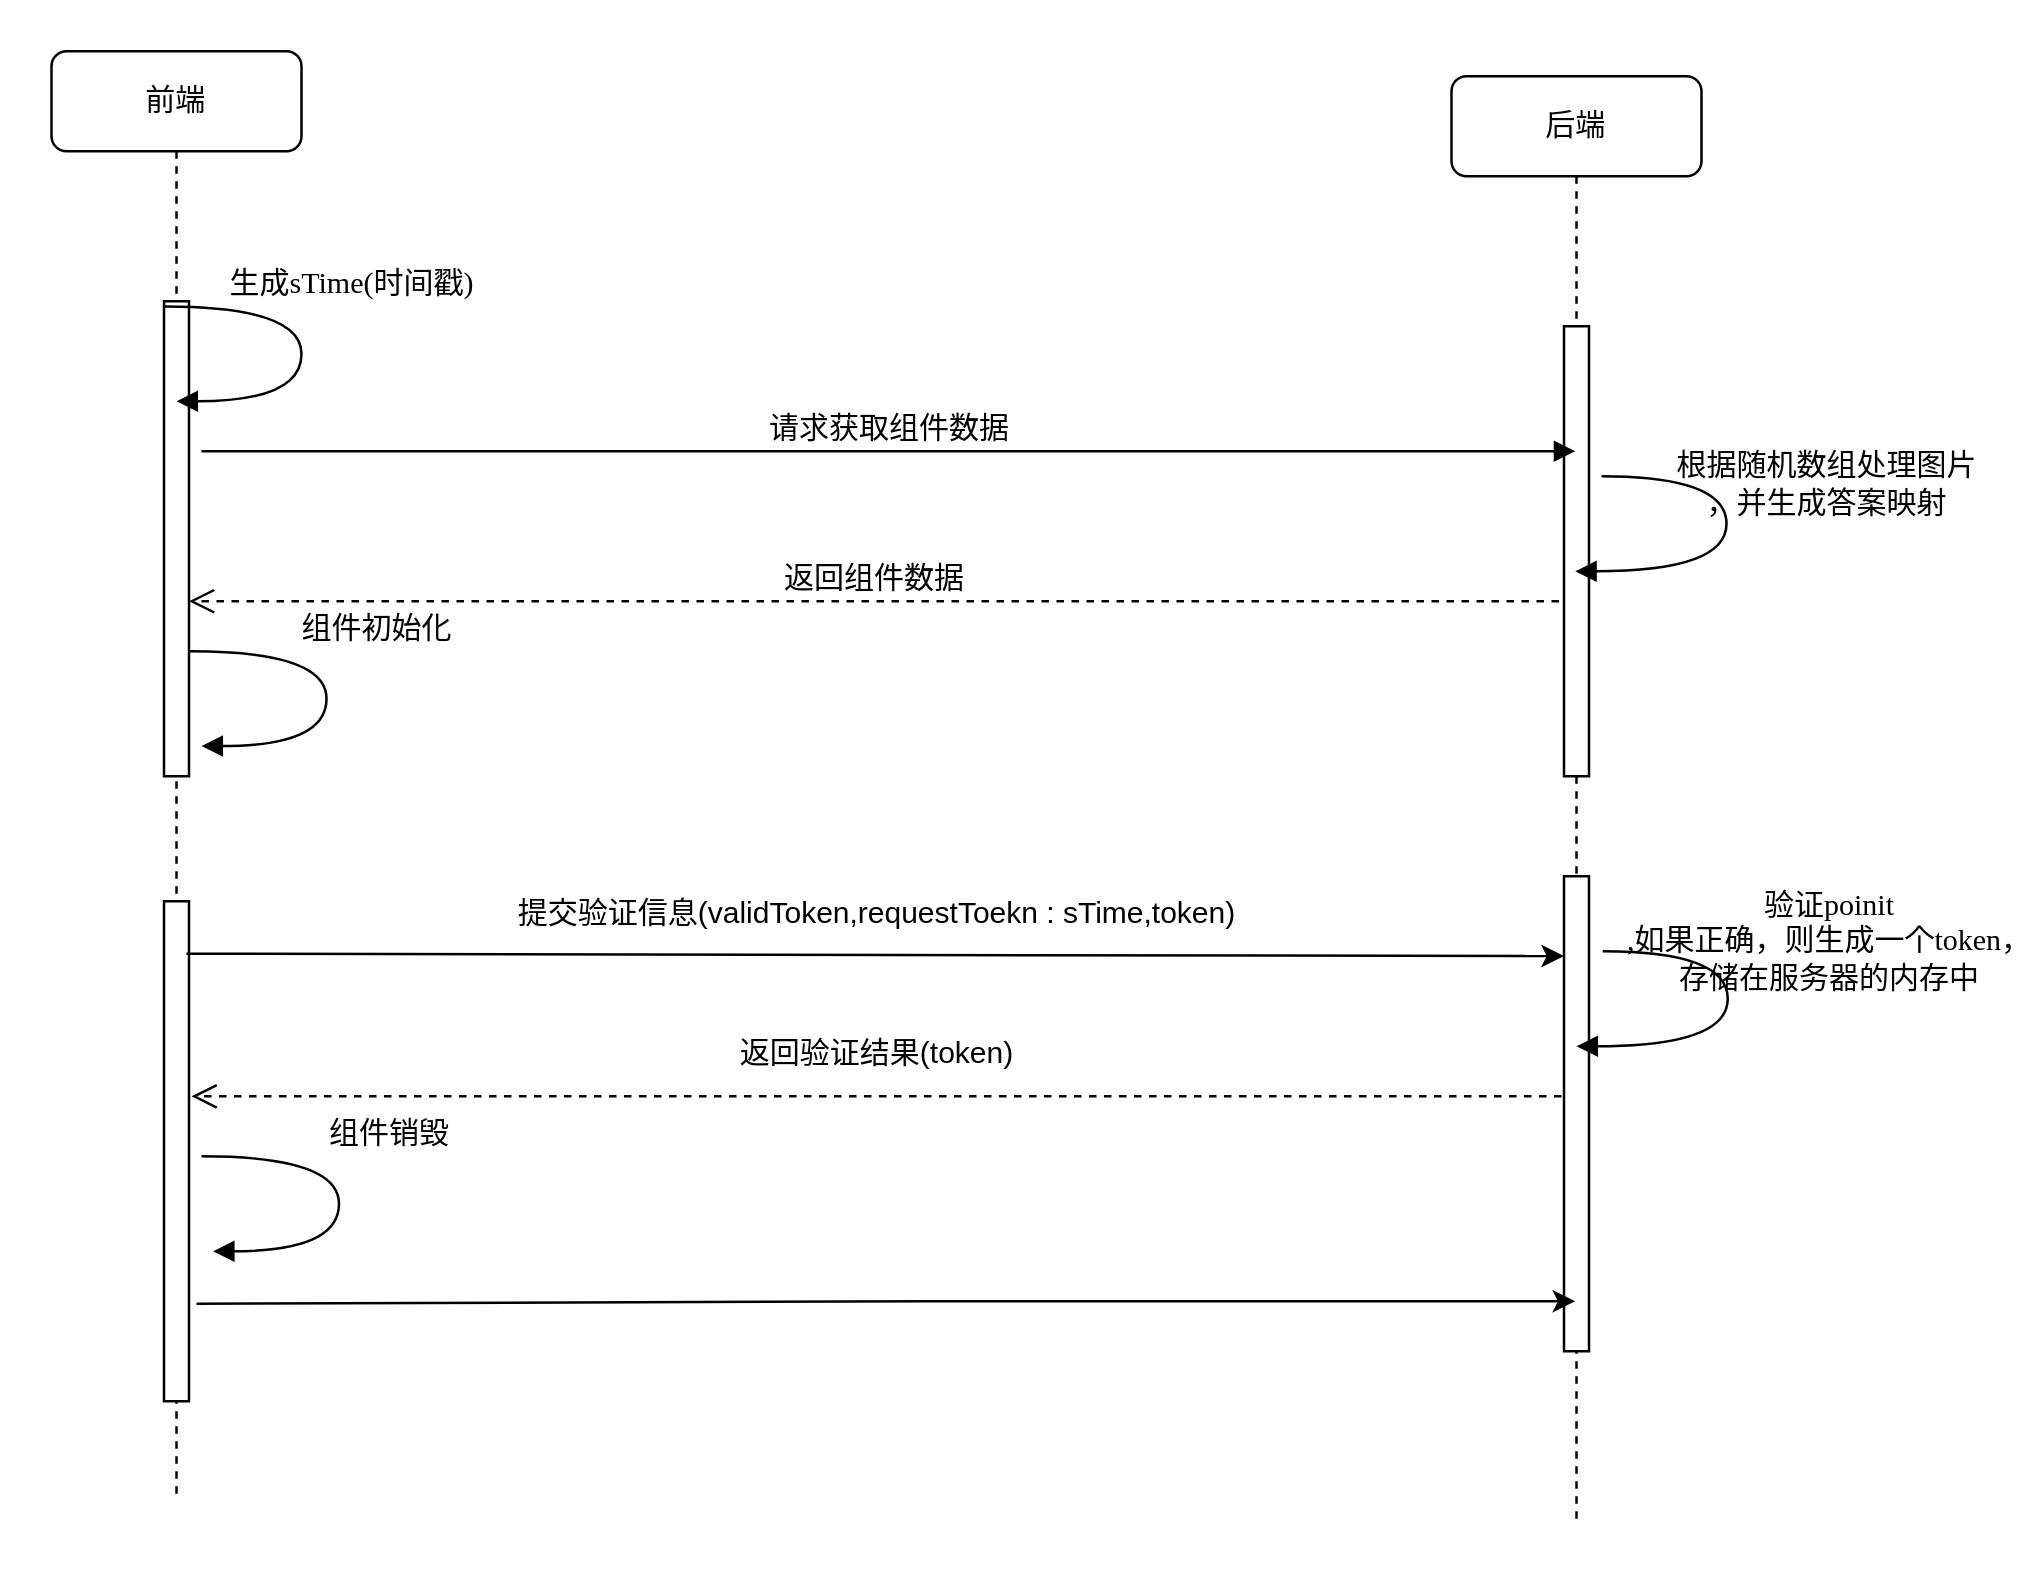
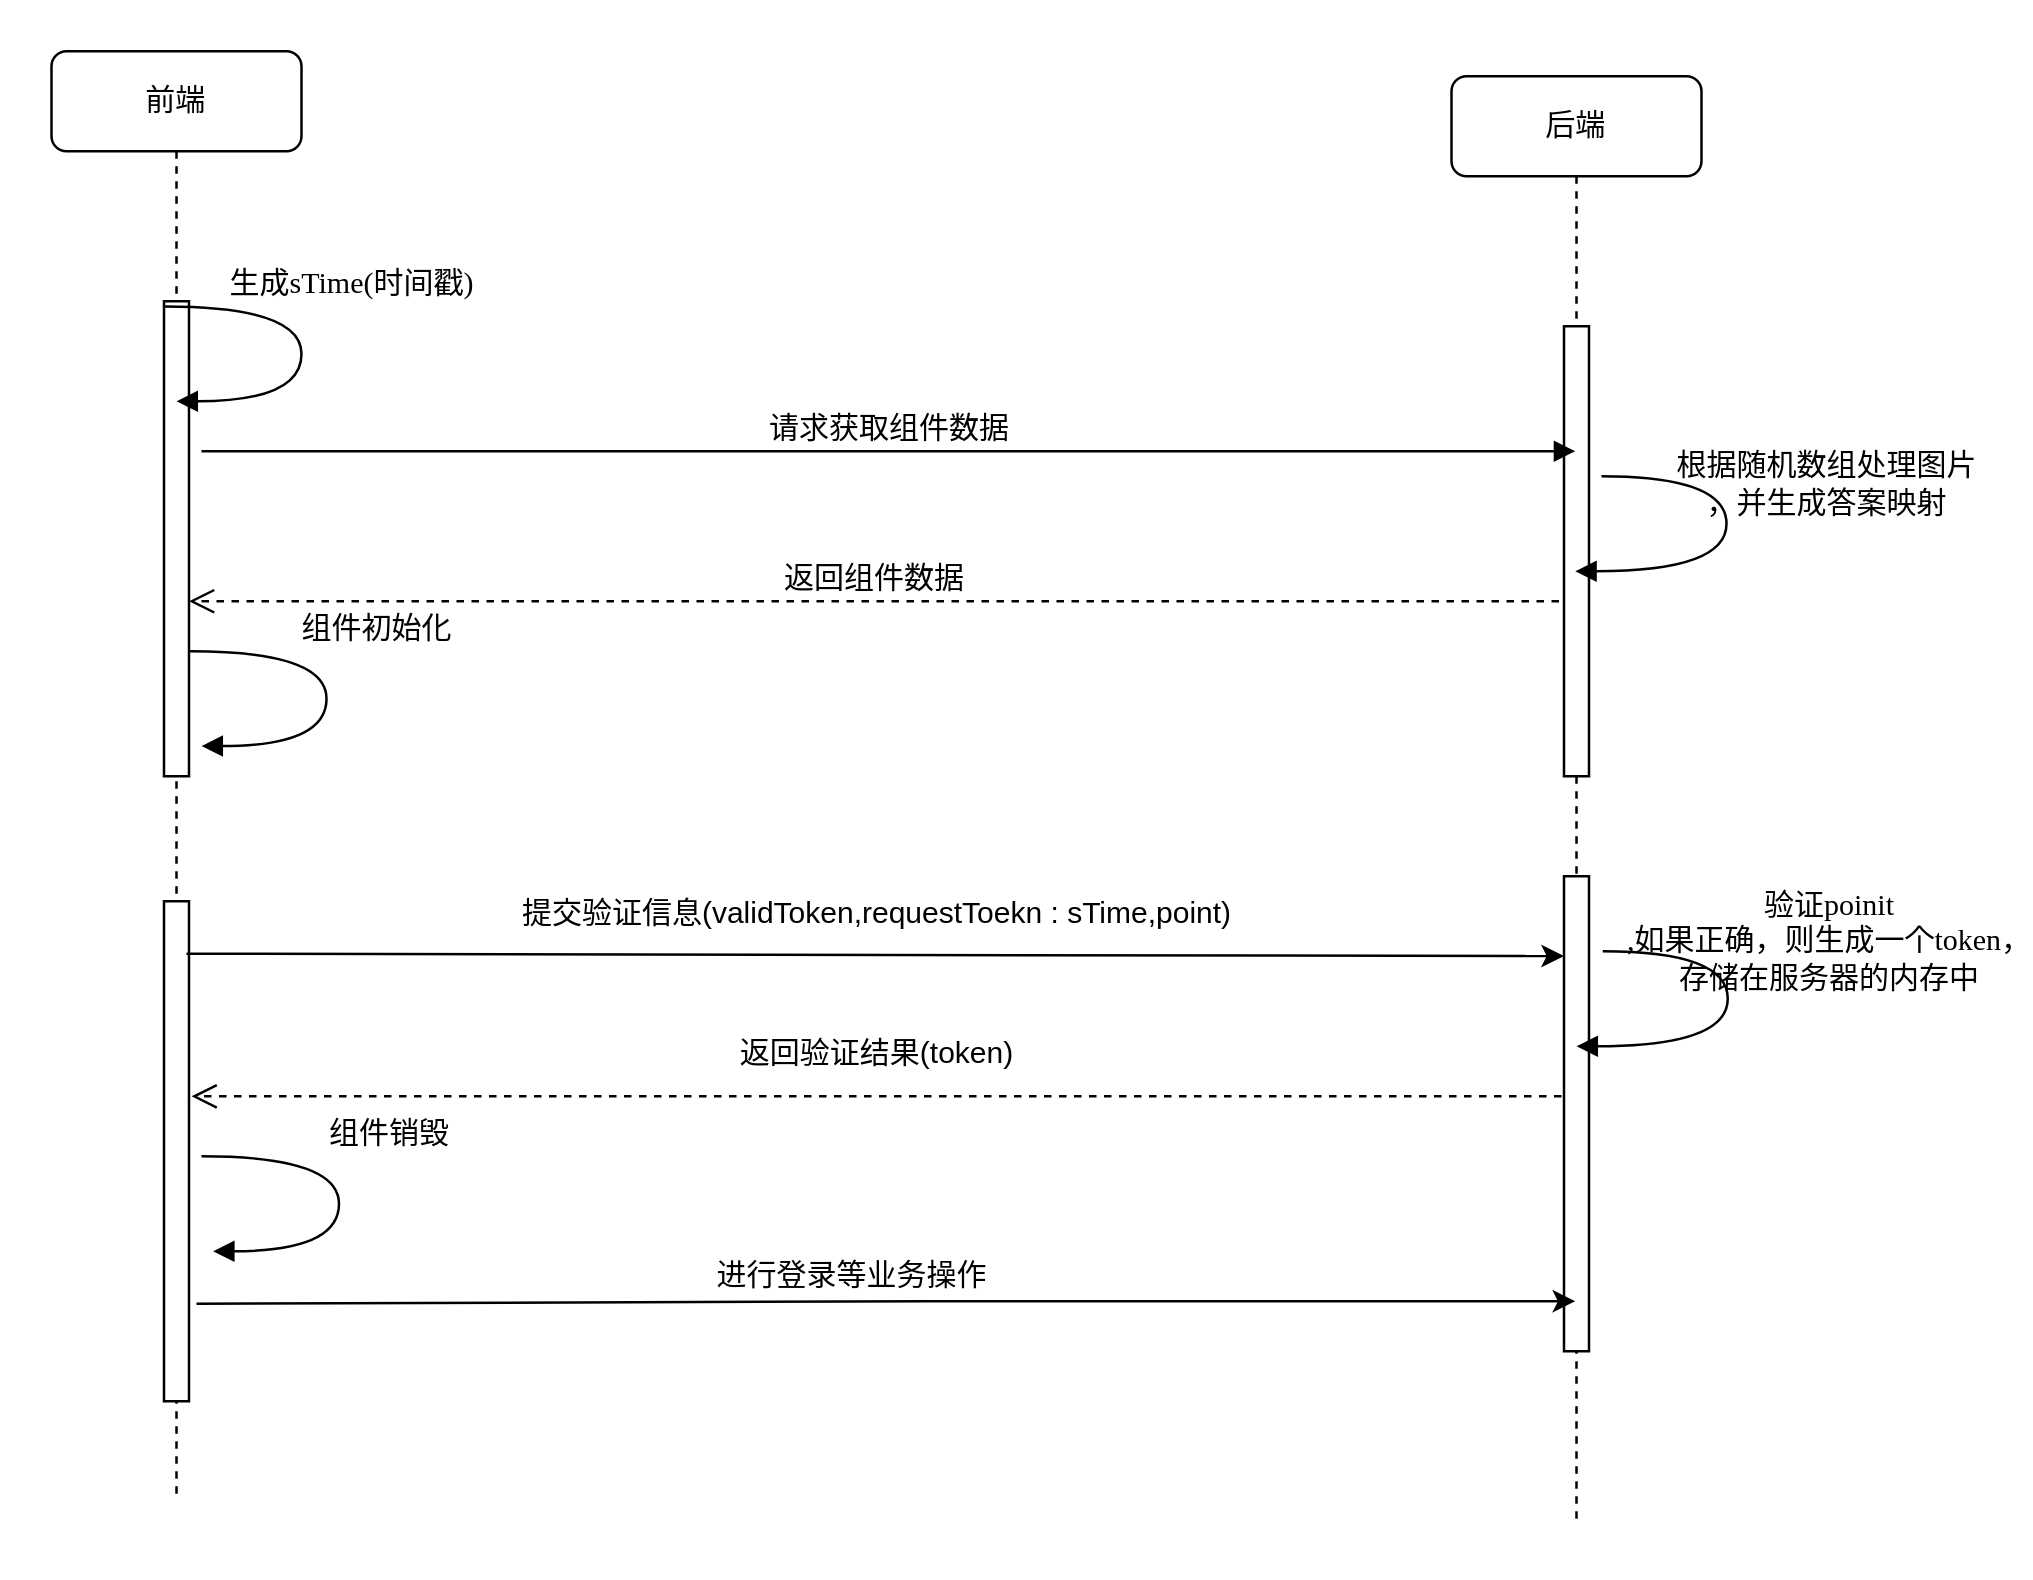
  <mxCell id="0" />
  <mxCell id="1" parent="0" />
  <mxCell id="2" value="后端" style="shape=umlLifeline;perimeter=lifelinePerimeter;whiteSpace=wrap;html=1;container=1;collapsible=0;recursiveResize=0;outlineConnect=0;rounded=1;shadow=0;comic=0;labelBackgroundColor=none;strokeWidth=1;fontFamily=Verdana;fontSize=12;align=center;" parent="1" vertex="1"><mxGeometry x="580" y="30" width="100" height="580" as="geometry" /></mxCell>
  <mxCell id="3" value="" style="html=1;points=[];perimeter=orthogonalPerimeter;rounded=0;shadow=0;comic=0;labelBackgroundColor=none;strokeWidth=1;fontFamily=Verdana;fontSize=12;align=center;" parent="2" vertex="1"><mxGeometry x="45" y="100" width="10" height="180" as="geometry" /></mxCell>
  <mxCell id="4" value="" style="html=1;points=[];perimeter=orthogonalPerimeter;rounded=0;shadow=0;comic=0;labelBackgroundColor=none;strokeWidth=1;fontFamily=Verdana;fontSize=12;align=center;" vertex="1" parent="2"><mxGeometry x="45" y="320" width="10" height="190" as="geometry" /></mxCell>
  <mxCell id="5" value="前端" style="shape=umlLifeline;perimeter=lifelinePerimeter;whiteSpace=wrap;html=1;container=1;collapsible=0;recursiveResize=0;outlineConnect=0;rounded=1;shadow=0;comic=0;labelBackgroundColor=none;strokeWidth=1;fontFamily=Verdana;fontSize=12;align=center;" parent="1" vertex="1"><mxGeometry x="20" y="20" width="100" height="580" as="geometry" /></mxCell>
  <mxCell id="6" value="" style="html=1;points=[];perimeter=orthogonalPerimeter;rounded=0;shadow=0;comic=0;labelBackgroundColor=none;strokeWidth=1;fontFamily=Verdana;fontSize=12;align=center;" parent="5" vertex="1"><mxGeometry x="45" y="100" width="10" height="190" as="geometry" /></mxCell>
  <mxCell id="7" value="" style="html=1;points=[];perimeter=orthogonalPerimeter;rounded=0;shadow=0;comic=0;labelBackgroundColor=none;strokeWidth=1;fontFamily=Verdana;fontSize=12;align=center;" vertex="1" parent="5"><mxGeometry x="45" y="340" width="10" height="200" as="geometry" /></mxCell>
  <mxCell id="8" value="生成sTime(时间戳)" style="html=1;verticalAlign=bottom;endArrow=block;labelBackgroundColor=none;fontFamily=Verdana;fontSize=12;elbow=vertical;edgeStyle=orthogonalEdgeStyle;curved=1;entryX=1;entryY=0.286;entryPerimeter=0;exitX=1.038;exitY=0.345;exitPerimeter=0;" edge="1" parent="1"><mxGeometry x="-0.234" y="20" relative="1" as="geometry"><mxPoint x="65.38" y="122.08" as="sourcePoint" /><mxPoint x="70" y="160" as="targetPoint" /><Array as="points"><mxPoint x="120" y="121.98" /><mxPoint x="120" y="159.98" /></Array><mxPoint as="offset" /></mxGeometry></mxCell>
  <mxCell id="9" value="请求获取组件数据" style="html=1;verticalAlign=bottom;endArrow=block;labelBackgroundColor=none;fontFamily=Verdana;fontSize=12;edgeStyle=elbowEdgeStyle;elbow=vertical;" edge="1" parent="1" target="2"><mxGeometry relative="1" as="geometry"><mxPoint x="80" y="180" as="sourcePoint" /><mxPoint x="210" y="180" as="targetPoint" /></mxGeometry></mxCell>
  <mxCell id="10" value="根据随机数组处理图片&lt;br&gt;，并生成答案映射" style="html=1;verticalAlign=bottom;endArrow=block;labelBackgroundColor=none;fontFamily=Verdana;fontSize=12;elbow=vertical;edgeStyle=orthogonalEdgeStyle;curved=1;" edge="1" parent="1" target="2"><mxGeometry x="0.185" y="-44" relative="1" as="geometry"><mxPoint x="640" y="190" as="sourcePoint" /><mxPoint x="654.62" y="227.92" as="targetPoint" /><Array as="points"><mxPoint x="690" y="190" /><mxPoint x="690" y="228" /></Array><mxPoint x="40" y="26" as="offset" /></mxGeometry></mxCell>
  <mxCell id="11" value="返回组件数据" style="html=1;verticalAlign=bottom;endArrow=open;dashed=1;endSize=8;labelBackgroundColor=none;fontFamily=Verdana;fontSize=12;exitX=-0.2;exitY=0.611;exitDx=0;exitDy=0;exitPerimeter=0;" edge="1" parent="1" source="3" target="6"><mxGeometry relative="1" as="geometry"><mxPoint x="150" y="290" as="targetPoint" /><mxPoint x="200" y="280" as="sourcePoint" /><Array as="points"><mxPoint x="170" y="240" /></Array></mxGeometry></mxCell>
  <mxCell id="12" value="组件初始化" style="html=1;verticalAlign=bottom;endArrow=block;labelBackgroundColor=none;fontFamily=Verdana;fontSize=12;elbow=vertical;edgeStyle=orthogonalEdgeStyle;curved=1;entryX=1;entryY=0.286;entryPerimeter=0;exitX=1.038;exitY=0.345;exitPerimeter=0;" edge="1" parent="1"><mxGeometry x="-0.234" y="20" relative="1" as="geometry"><mxPoint x="75.38" y="260" as="sourcePoint" /><mxPoint x="80" y="297.92" as="targetPoint" /><Array as="points"><mxPoint x="130" y="259.9" /><mxPoint x="130" y="297.9" /></Array><mxPoint as="offset" /></mxGeometry></mxCell>
  <mxCell id="13" value="" style="endArrow=classic;html=1;entryX=0;entryY=0.168;entryDx=0;entryDy=0;entryPerimeter=0;exitX=0.9;exitY=0.105;exitDx=0;exitDy=0;exitPerimeter=0;" edge="1" parent="1" source="7" target="4"><mxGeometry width="50" height="50" relative="1" as="geometry"><mxPoint x="80" y="379" as="sourcePoint" /><mxPoint x="170" y="380" as="targetPoint" /></mxGeometry></mxCell>
- <mxCell id="14" value="提交验证信息(validToken,requestToekn : sTime,token)" style="text;html=1;align=center;verticalAlign=middle;resizable=0;points=[];autosize=1;" vertex="1" parent="1"><mxGeometry x="200" y="355" width="300" height="20" as="geometry" /></mxCell>
+ <mxCell id="14" value="提交验证信息(validToken,requestToekn : sTime,point)" style="text;html=1;align=center;verticalAlign=middle;resizable=0;points=[];autosize=1;" vertex="1" parent="1"><mxGeometry x="200" y="355" width="300" height="20" as="geometry" /></mxCell>
  <mxCell id="15" value="验证poinit&lt;br&gt;,如果正确，则生成一个token，&lt;br&gt;存储在服务器的内存中" style="html=1;verticalAlign=bottom;endArrow=block;labelBackgroundColor=none;fontFamily=Verdana;fontSize=12;elbow=vertical;edgeStyle=orthogonalEdgeStyle;curved=1;" edge="1" parent="1"><mxGeometry x="0.185" y="-44" relative="1" as="geometry"><mxPoint x="640.5" y="380" as="sourcePoint" /><mxPoint x="630" y="418" as="targetPoint" /><Array as="points"><mxPoint x="690.5" y="380" /><mxPoint x="690.5" y="418" /></Array><mxPoint x="40" y="26" as="offset" /></mxGeometry></mxCell>
  <mxCell id="16" value="" style="endArrow=classic;html=1;exitX=1.3;exitY=0.805;exitDx=0;exitDy=0;exitPerimeter=0;" edge="1" parent="1" source="7" target="2"><mxGeometry width="50" height="50" relative="1" as="geometry"><mxPoint x="80" y="520" as="sourcePoint" /><mxPoint x="200" y="510" as="targetPoint" /><Array as="points"><mxPoint x="380" y="520" /></Array></mxGeometry></mxCell>
  <mxCell id="17" value="&lt;span style=&quot;font-family: &amp;#34;helvetica&amp;#34;&quot;&gt;返回验证结果(token)&lt;/span&gt;" style="html=1;verticalAlign=bottom;endArrow=open;dashed=1;endSize=8;labelBackgroundColor=none;fontFamily=Verdana;fontSize=12;exitX=-0.2;exitY=0.611;exitDx=0;exitDy=0;exitPerimeter=0;" edge="1" parent="1"><mxGeometry x="0.653" y="-179" relative="1" as="geometry"><mxPoint x="76" y="438.02" as="targetPoint" /><mxPoint x="624" y="438" as="sourcePoint" /><Array as="points"><mxPoint x="171" y="438.02" /></Array><mxPoint x="179" y="171" as="offset" /></mxGeometry></mxCell>
+ <mxCell id="18" value="进行登录等业务操作" style="text;html=1;align=center;verticalAlign=middle;resizable=0;points=[];autosize=1;" vertex="1" parent="1"><mxGeometry x="280" y="500" width="120" height="20" as="geometry" /></mxCell>
  <mxCell id="19" value="组件销毁" style="html=1;verticalAlign=bottom;endArrow=block;labelBackgroundColor=none;fontFamily=Verdana;fontSize=12;elbow=vertical;edgeStyle=orthogonalEdgeStyle;curved=1;entryX=1;entryY=0.286;entryPerimeter=0;exitX=1.5;exitY=0.51;exitDx=0;exitDy=0;exitPerimeter=0;" edge="1" parent="1" source="7"><mxGeometry x="-0.234" y="20" relative="1" as="geometry"><mxPoint x="85" y="462" as="sourcePoint" /><mxPoint x="84.62" y="500" as="targetPoint" /><Array as="points"><mxPoint x="135" y="462" /><mxPoint x="135" y="500" /></Array><mxPoint as="offset" /></mxGeometry></mxCell>
